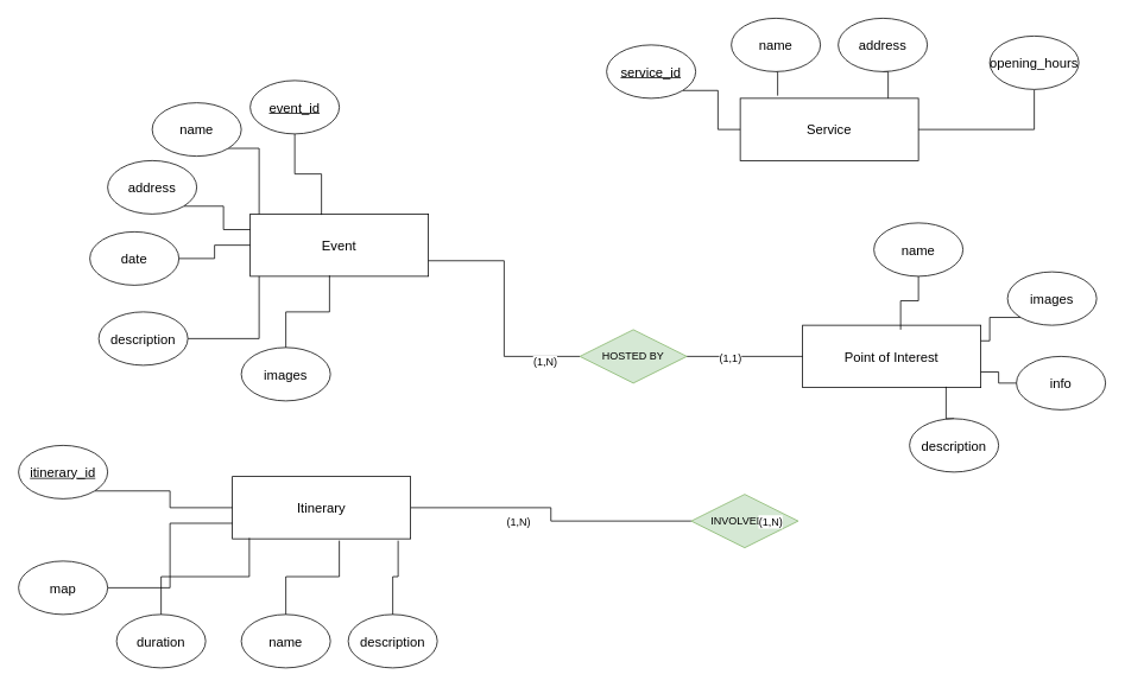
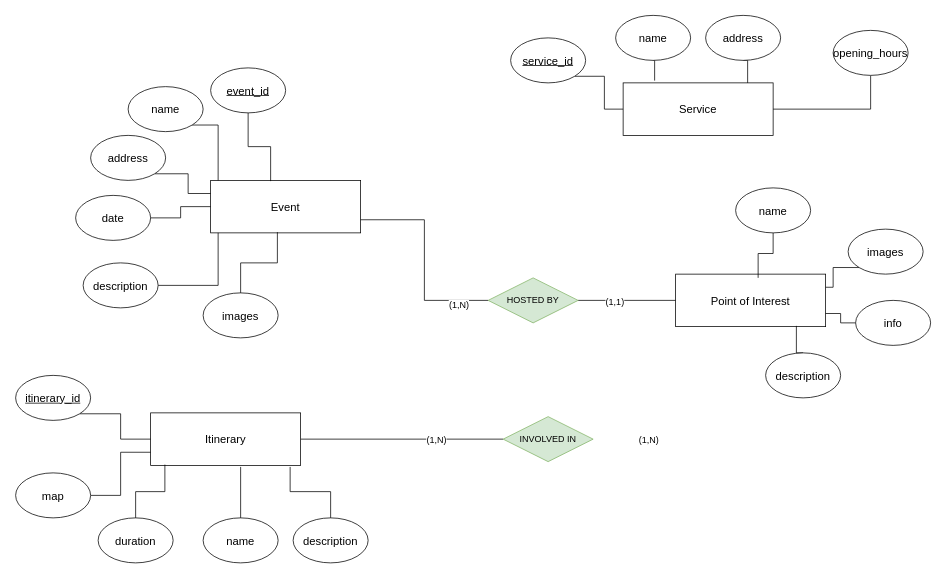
  <mxCell id="0" />
  <mxCell id="1" parent="0" />
  <mxCell id="2" value="&lt;font style=&quot;font-size: 15px&quot;&gt;Event&lt;/font&gt;" style="rounded=0;whiteSpace=wrap;html=1;" vertex="1" parent="1"><mxGeometry x="280" y="240" width="200" height="70" as="geometry" /></mxCell>
  <mxCell id="3" style="edgeStyle=orthogonalEdgeStyle;rounded=0;orthogonalLoop=1;jettySize=auto;html=1;exitX=1;exitY=0.5;exitDx=0;exitDy=0;entryX=0;entryY=0.5;entryDx=0;entryDy=0;fontSize=15;endArrow=none;endFill=0;" edge="1" parent="1" source="4" target="10"><mxGeometry relative="1" as="geometry" /></mxCell>
- <mxCell id="4" value="&lt;font style=&quot;font-size: 15px&quot;&gt;Itinerary&lt;/font&gt;" style="rounded=0;whiteSpace=wrap;html=1;" vertex="1" parent="1"><mxGeometry x="260" y="535" width="200" height="70" as="geometry" /></mxCell>
+ <mxCell id="4" value="&lt;font style=&quot;font-size: 15px&quot;&gt;Itinerary&lt;/font&gt;" style="rounded=0;whiteSpace=wrap;html=1;" vertex="1" parent="1"><mxGeometry x="200" y="550" width="200" height="70" as="geometry" /></mxCell>
  <mxCell id="5" value="&lt;span style=&quot;font-size: 15px&quot;&gt;Point of Interest&lt;/span&gt;" style="rounded=0;whiteSpace=wrap;html=1;" vertex="1" parent="1"><mxGeometry x="900" y="365" width="200" height="70" as="geometry" /></mxCell>
  <mxCell id="6" value="&lt;span style=&quot;font-size: 15px&quot;&gt;Service&lt;/span&gt;" style="rounded=0;whiteSpace=wrap;html=1;" vertex="1" parent="1"><mxGeometry x="830" y="110" width="200" height="70" as="geometry" /></mxCell>
  <mxCell id="7" style="edgeStyle=orthogonalEdgeStyle;rounded=0;orthogonalLoop=1;jettySize=auto;html=1;exitX=1;exitY=0.5;exitDx=0;exitDy=0;entryX=0;entryY=0.5;entryDx=0;entryDy=0;fontSize=15;endArrow=none;endFill=0;" edge="1" parent="1" source="9" target="5"><mxGeometry relative="1" as="geometry" /></mxCell>
  <mxCell id="8" style="edgeStyle=orthogonalEdgeStyle;rounded=0;orthogonalLoop=1;jettySize=auto;html=1;exitX=0;exitY=0.5;exitDx=0;exitDy=0;entryX=1;entryY=0.75;entryDx=0;entryDy=0;fontSize=15;endArrow=none;endFill=0;" edge="1" parent="1" source="9" target="2"><mxGeometry relative="1" as="geometry" /></mxCell>
  <mxCell id="9" value="HOSTED BY" style="shape=rhombus;perimeter=rhombusPerimeter;whiteSpace=wrap;html=1;align=center;fillColor=#d5e8d4;strokeColor=#82b366;" vertex="1" parent="1"><mxGeometry x="650" y="370" width="120" height="60" as="geometry" /></mxCell>
- <mxCell id="10" value="INVOLVED IN" style="shape=rhombus;perimeter=rhombusPerimeter;whiteSpace=wrap;html=1;align=center;fontSize=12;fillColor=#d5e8d4;strokeColor=#82b366;" vertex="1" parent="1"><mxGeometry x="775" y="555" width="120" height="60" as="geometry" /></mxCell>
+ <mxCell id="10" value="INVOLVED IN" style="shape=rhombus;perimeter=rhombusPerimeter;whiteSpace=wrap;html=1;align=center;fontSize=12;fillColor=#d5e8d4;strokeColor=#82b366;" vertex="1" parent="1"><mxGeometry x="670" y="555" width="120" height="60" as="geometry" /></mxCell>
  <mxCell id="11" style="edgeStyle=orthogonalEdgeStyle;rounded=0;orthogonalLoop=1;jettySize=auto;html=1;exitX=1;exitY=1;exitDx=0;exitDy=0;fontSize=15;endArrow=none;endFill=0;" edge="1" parent="1" source="12" target="2"><mxGeometry relative="1" as="geometry"><Array as="points"><mxPoint x="290" y="166" /></Array></mxGeometry></mxCell>
  <mxCell id="12" value="name" style="ellipse;whiteSpace=wrap;html=1;fontSize=15;" vertex="1" parent="1"><mxGeometry x="170" y="115" width="100" height="60" as="geometry" /></mxCell>
  <mxCell id="13" style="edgeStyle=orthogonalEdgeStyle;rounded=0;orthogonalLoop=1;jettySize=auto;html=1;exitX=1;exitY=1;exitDx=0;exitDy=0;entryX=0;entryY=0.25;entryDx=0;entryDy=0;fontSize=15;endArrow=none;endFill=0;" edge="1" parent="1" source="14" target="2"><mxGeometry relative="1" as="geometry" /></mxCell>
  <mxCell id="14" value="address" style="ellipse;whiteSpace=wrap;html=1;fontSize=15;" vertex="1" parent="1"><mxGeometry x="120" y="180" width="100" height="60" as="geometry" /></mxCell>
  <mxCell id="15" value="" style="edgeStyle=orthogonalEdgeStyle;rounded=0;orthogonalLoop=1;jettySize=auto;html=1;fontSize=15;endArrow=none;endFill=0;" edge="1" parent="1" source="16" target="2"><mxGeometry relative="1" as="geometry" /></mxCell>
  <mxCell id="16" value="date" style="ellipse;whiteSpace=wrap;html=1;fontSize=15;" vertex="1" parent="1"><mxGeometry x="100" y="260" width="100" height="60" as="geometry" /></mxCell>
  <mxCell id="17" style="edgeStyle=orthogonalEdgeStyle;rounded=0;orthogonalLoop=1;jettySize=auto;html=1;exitX=1;exitY=1;exitDx=0;exitDy=0;fontSize=15;endArrow=none;endFill=0;" edge="1" parent="1" source="18" target="4"><mxGeometry relative="1" as="geometry" /></mxCell>
  <mxCell id="18" value="&lt;u&gt;itinerary_id&lt;/u&gt;" style="ellipse;whiteSpace=wrap;html=1;fontSize=15;" vertex="1" parent="1"><mxGeometry x="20" y="500" width="100" height="60" as="geometry" /></mxCell>
  <mxCell id="19" style="edgeStyle=orthogonalEdgeStyle;rounded=0;orthogonalLoop=1;jettySize=auto;html=1;exitX=0.5;exitY=0;exitDx=0;exitDy=0;entryX=0.6;entryY=1.029;entryDx=0;entryDy=0;entryPerimeter=0;fontSize=15;endArrow=none;endFill=0;" edge="1" parent="1" source="20" target="4"><mxGeometry relative="1" as="geometry" /></mxCell>
  <mxCell id="20" value="name" style="ellipse;whiteSpace=wrap;html=1;fontSize=15;" vertex="1" parent="1"><mxGeometry x="270" y="690" width="100" height="60" as="geometry" /></mxCell>
  <mxCell id="21" style="edgeStyle=orthogonalEdgeStyle;rounded=0;orthogonalLoop=1;jettySize=auto;html=1;exitX=0.5;exitY=0;exitDx=0;exitDy=0;fontSize=15;endArrow=none;endFill=0;entryX=0.445;entryY=0.986;entryDx=0;entryDy=0;entryPerimeter=0;" edge="1" parent="1" source="22" target="2"><mxGeometry relative="1" as="geometry"><mxPoint x="370" y="320" as="targetPoint" /></mxGeometry></mxCell>
  <mxCell id="22" value="images" style="ellipse;whiteSpace=wrap;html=1;fontSize=15;" vertex="1" parent="1"><mxGeometry x="270" y="390" width="100" height="60" as="geometry" /></mxCell>
  <mxCell id="23" style="edgeStyle=orthogonalEdgeStyle;rounded=0;orthogonalLoop=1;jettySize=auto;html=1;exitX=1;exitY=1;exitDx=0;exitDy=0;entryX=0;entryY=0.5;entryDx=0;entryDy=0;fontSize=15;endArrow=none;endFill=0;" edge="1" parent="1" source="24" target="6"><mxGeometry relative="1" as="geometry" /></mxCell>
  <mxCell id="24" value="&lt;u&gt;service_id&lt;/u&gt;" style="ellipse;whiteSpace=wrap;html=1;fontSize=15;" vertex="1" parent="1"><mxGeometry x="680" y="50" width="100" height="60" as="geometry" /></mxCell>
  <mxCell id="25" style="edgeStyle=orthogonalEdgeStyle;rounded=0;orthogonalLoop=1;jettySize=auto;html=1;exitX=0.5;exitY=1;exitDx=0;exitDy=0;entryX=0.21;entryY=-0.043;entryDx=0;entryDy=0;entryPerimeter=0;fontSize=15;endArrow=none;endFill=0;" edge="1" parent="1" source="26" target="6"><mxGeometry relative="1" as="geometry" /></mxCell>
  <mxCell id="26" value="name" style="ellipse;whiteSpace=wrap;html=1;fontSize=15;" vertex="1" parent="1"><mxGeometry x="820" y="20" width="100" height="60" as="geometry" /></mxCell>
  <mxCell id="27" style="edgeStyle=orthogonalEdgeStyle;orthogonalLoop=1;jettySize=auto;html=1;entryX=0.4;entryY=0.014;entryDx=0;entryDy=0;entryPerimeter=0;fontSize=15;endArrow=none;endFill=0;rounded=0;" edge="1" parent="1" source="28" target="2"><mxGeometry relative="1" as="geometry" /></mxCell>
  <mxCell id="28" value="&lt;u&gt;event_id&lt;/u&gt;" style="ellipse;whiteSpace=wrap;html=1;fontSize=15;" vertex="1" parent="1"><mxGeometry x="280" y="90" width="100" height="60" as="geometry" /></mxCell>
  <mxCell id="29" style="edgeStyle=orthogonalEdgeStyle;rounded=0;orthogonalLoop=1;jettySize=auto;html=1;fontSize=15;endArrow=none;endFill=0;" edge="1" parent="1" source="30" target="2"><mxGeometry relative="1" as="geometry"><mxPoint x="300" y="320" as="targetPoint" /><Array as="points"><mxPoint x="290" y="380" /></Array></mxGeometry></mxCell>
  <mxCell id="30" value="description" style="ellipse;whiteSpace=wrap;html=1;fontSize=15;" vertex="1" parent="1"><mxGeometry x="110" y="350" width="100" height="60" as="geometry" /></mxCell>
  <mxCell id="31" style="edgeStyle=orthogonalEdgeStyle;rounded=0;orthogonalLoop=1;jettySize=auto;html=1;exitX=0.5;exitY=0;exitDx=0;exitDy=0;entryX=0.93;entryY=1.029;entryDx=0;entryDy=0;entryPerimeter=0;fontSize=15;endArrow=none;endFill=0;" edge="1" parent="1" source="32" target="4"><mxGeometry relative="1" as="geometry" /></mxCell>
  <mxCell id="32" value="description" style="ellipse;whiteSpace=wrap;html=1;fontSize=15;" vertex="1" parent="1"><mxGeometry x="390" y="690" width="100" height="60" as="geometry" /></mxCell>
  <mxCell id="33" style="edgeStyle=orthogonalEdgeStyle;rounded=0;orthogonalLoop=1;jettySize=auto;html=1;exitX=0.5;exitY=0;exitDx=0;exitDy=0;entryX=0.095;entryY=0.986;entryDx=0;entryDy=0;entryPerimeter=0;fontSize=15;endArrow=none;endFill=0;" edge="1" parent="1" source="34" target="4"><mxGeometry relative="1" as="geometry" /></mxCell>
  <mxCell id="34" value="duration" style="ellipse;whiteSpace=wrap;html=1;fontSize=15;" vertex="1" parent="1"><mxGeometry x="130" y="690" width="100" height="60" as="geometry" /></mxCell>
  <mxCell id="35" style="edgeStyle=orthogonalEdgeStyle;rounded=0;orthogonalLoop=1;jettySize=auto;html=1;exitX=1;exitY=0.5;exitDx=0;exitDy=0;entryX=0;entryY=0.75;entryDx=0;entryDy=0;fontSize=15;endArrow=none;endFill=0;" edge="1" parent="1" source="36" target="4"><mxGeometry relative="1" as="geometry" /></mxCell>
  <mxCell id="36" value="map" style="ellipse;whiteSpace=wrap;html=1;fontSize=15;" vertex="1" parent="1"><mxGeometry x="20" y="630" width="100" height="60" as="geometry" /></mxCell>
  <mxCell id="37" style="edgeStyle=orthogonalEdgeStyle;rounded=0;orthogonalLoop=1;jettySize=auto;html=1;exitX=0.5;exitY=1;exitDx=0;exitDy=0;entryX=0.83;entryY=0;entryDx=0;entryDy=0;entryPerimeter=0;fontSize=15;endArrow=none;endFill=0;" edge="1" parent="1" source="38" target="6"><mxGeometry relative="1" as="geometry" /></mxCell>
  <mxCell id="38" value="address" style="ellipse;whiteSpace=wrap;html=1;fontSize=15;" vertex="1" parent="1"><mxGeometry x="940" y="20" width="100" height="60" as="geometry" /></mxCell>
  <mxCell id="39" style="edgeStyle=orthogonalEdgeStyle;rounded=0;orthogonalLoop=1;jettySize=auto;html=1;exitX=0.5;exitY=1;exitDx=0;exitDy=0;entryX=1;entryY=0.5;entryDx=0;entryDy=0;fontSize=15;endArrow=none;endFill=0;" edge="1" parent="1" source="40" target="6"><mxGeometry relative="1" as="geometry" /></mxCell>
  <mxCell id="40" value="opening_hours" style="ellipse;whiteSpace=wrap;html=1;fontSize=15;" vertex="1" parent="1"><mxGeometry x="1110" y="40" width="100" height="60" as="geometry" /></mxCell>
  <mxCell id="41" style="edgeStyle=orthogonalEdgeStyle;rounded=0;orthogonalLoop=1;jettySize=auto;html=1;exitX=0.5;exitY=0;exitDx=0;exitDy=0;entryX=0.805;entryY=0.986;entryDx=0;entryDy=0;entryPerimeter=0;fontSize=15;endArrow=none;endFill=0;" edge="1" parent="1" source="42" target="5"><mxGeometry relative="1" as="geometry" /></mxCell>
  <mxCell id="42" value="description" style="ellipse;whiteSpace=wrap;html=1;fontSize=15;" vertex="1" parent="1"><mxGeometry x="1020" y="470" width="100" height="60" as="geometry" /></mxCell>
  <mxCell id="43" style="edgeStyle=orthogonalEdgeStyle;rounded=0;orthogonalLoop=1;jettySize=auto;html=1;exitX=0;exitY=1;exitDx=0;exitDy=0;entryX=1;entryY=0.25;entryDx=0;entryDy=0;fontSize=15;endArrow=none;endFill=0;" edge="1" parent="1" source="44" target="5"><mxGeometry relative="1" as="geometry" /></mxCell>
  <mxCell id="44" value="images" style="ellipse;whiteSpace=wrap;html=1;fontSize=15;" vertex="1" parent="1"><mxGeometry x="1130" y="305" width="100" height="60" as="geometry" /></mxCell>
  <mxCell id="45" style="edgeStyle=orthogonalEdgeStyle;rounded=0;orthogonalLoop=1;jettySize=auto;html=1;exitX=0.5;exitY=1;exitDx=0;exitDy=0;entryX=0.55;entryY=0.071;entryDx=0;entryDy=0;entryPerimeter=0;fontSize=15;endArrow=none;endFill=0;" edge="1" parent="1" source="46" target="5"><mxGeometry relative="1" as="geometry" /></mxCell>
  <mxCell id="46" value="name" style="ellipse;whiteSpace=wrap;html=1;fontSize=15;" vertex="1" parent="1"><mxGeometry x="980" y="250" width="100" height="60" as="geometry" /></mxCell>
  <mxCell id="47" style="edgeStyle=orthogonalEdgeStyle;rounded=0;orthogonalLoop=1;jettySize=auto;html=1;exitX=0;exitY=0.5;exitDx=0;exitDy=0;entryX=1;entryY=0.75;entryDx=0;entryDy=0;fontSize=15;endArrow=none;endFill=0;" edge="1" parent="1" source="48" target="5"><mxGeometry relative="1" as="geometry" /></mxCell>
  <mxCell id="48" value="info" style="ellipse;whiteSpace=wrap;html=1;fontSize=15;" vertex="1" parent="1"><mxGeometry x="1140" y="400" width="100" height="60" as="geometry" /></mxCell>
  <mxCell id="49" value="(1,N)" style="edgeLabel;html=1;align=center;verticalAlign=middle;resizable=0;points=[];fontSize=12;" vertex="1" connectable="0" parent="1"><mxGeometry x="580" y="585" as="geometry" /></mxCell>
  <mxCell id="50" value="(1,N)" style="edgeLabel;html=1;align=center;verticalAlign=middle;resizable=0;points=[];fontSize=12;" vertex="1" connectable="0" parent="1"><mxGeometry x="630" y="550" as="geometry"><mxPoint x="233" y="35" as="offset" /></mxGeometry></mxCell>
  <mxCell id="51" value="&lt;font style=&quot;font-size: 12px&quot;&gt;(1,N)&lt;/font&gt;" style="edgeLabel;html=1;align=center;verticalAlign=middle;resizable=0;points=[];" vertex="1" connectable="0" parent="1"><mxGeometry x="450" y="190" as="geometry"><mxPoint x="160" y="216" as="offset" /></mxGeometry></mxCell>
  <mxCell id="52" value="&lt;font style=&quot;font-size: 12px&quot;&gt;(1,1)&lt;/font&gt;" style="edgeLabel;html=1;align=center;verticalAlign=middle;resizable=0;points=[];" vertex="1" connectable="0" parent="1"><mxGeometry x="795" y="410" as="geometry"><mxPoint x="23" y="-9" as="offset" /></mxGeometry></mxCell>
